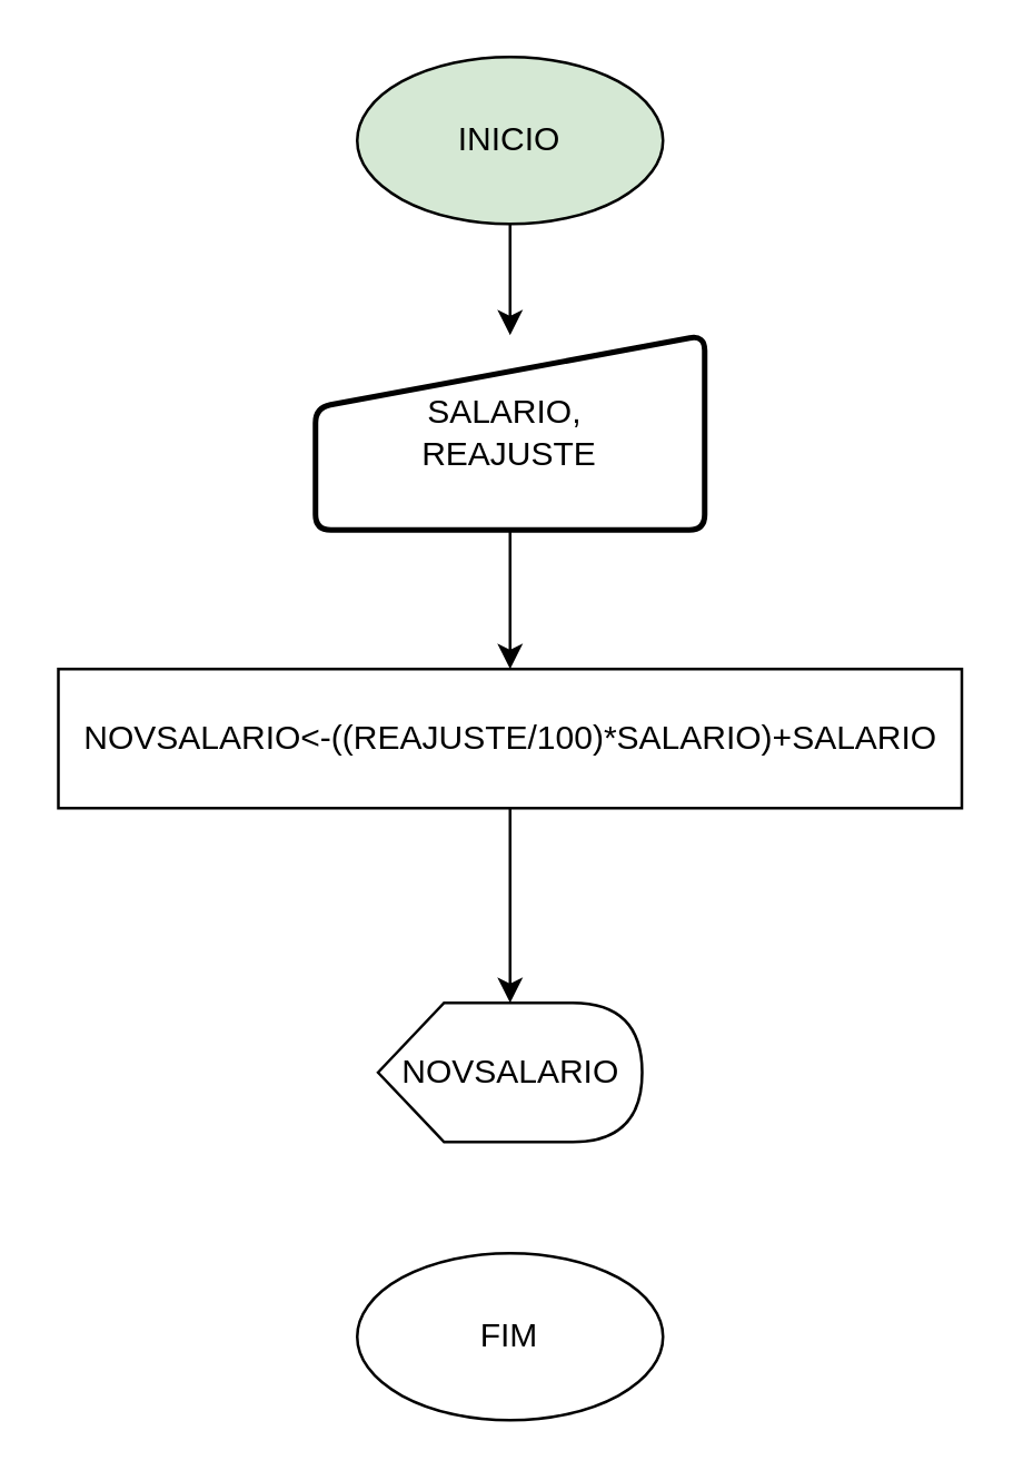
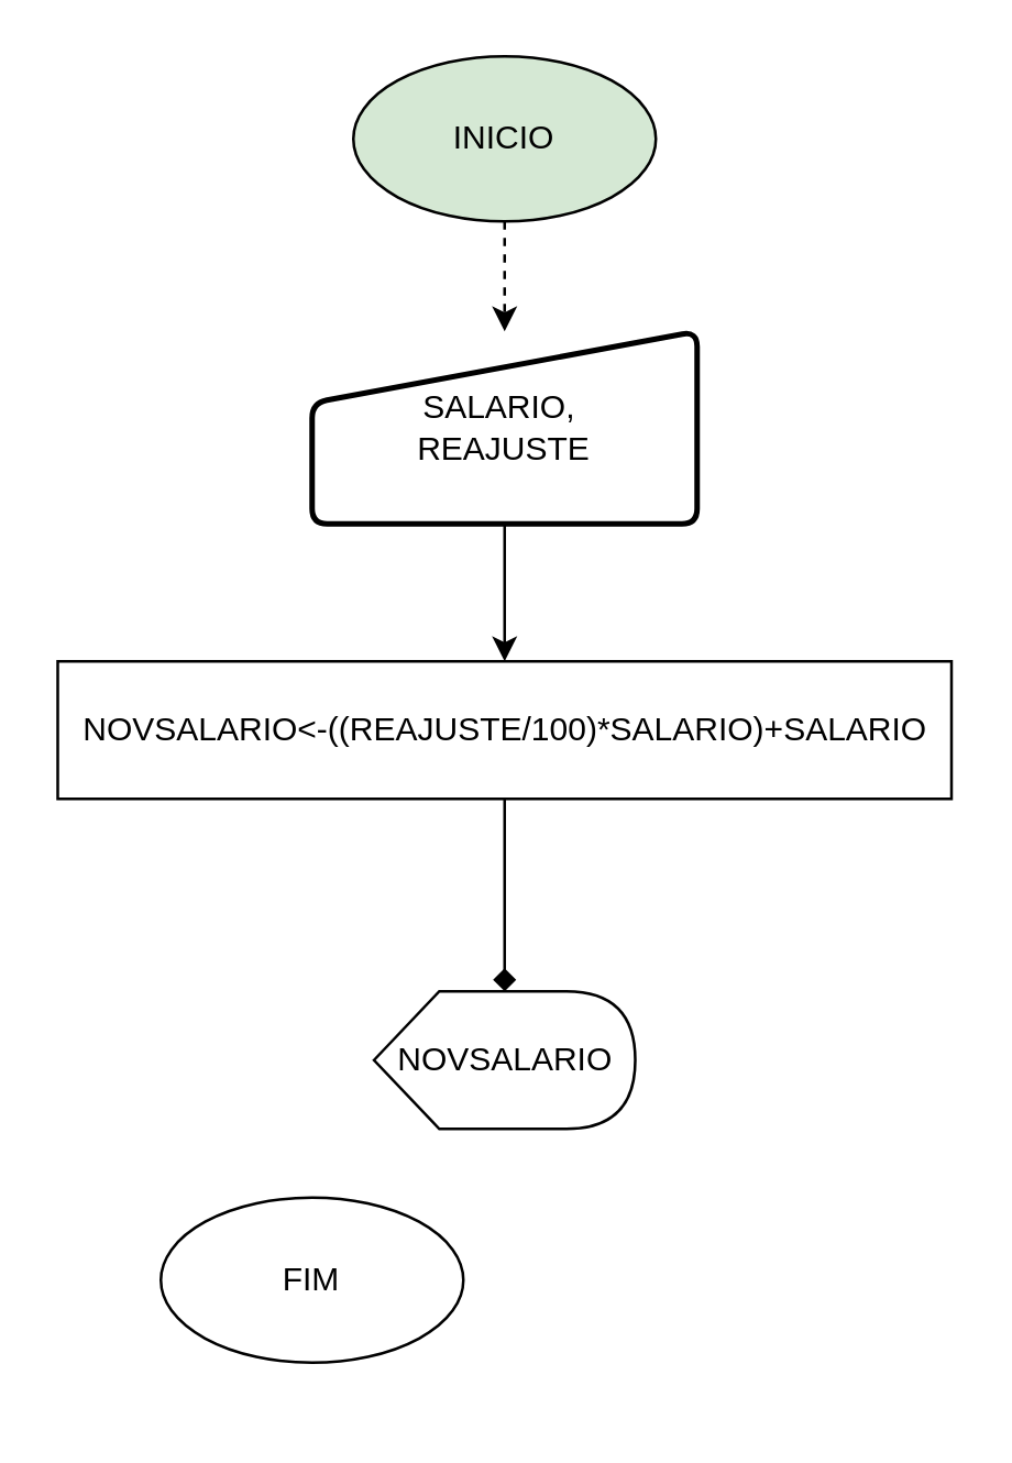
  <mxCell id="0" />
  <mxCell id="1" parent="0" />
- <mxCell id="2" value="" style="edgeStyle=orthogonalEdgeStyle;rounded=0;orthogonalLoop=1;jettySize=auto;html=1;" edge="1" parent="1" source="3" target="9"><mxGeometry relative="1" as="geometry" /></mxCell>
+ <mxCell id="2" value="" style="edgeStyle=orthogonalEdgeStyle;rounded=0;orthogonalLoop=1;jettySize=auto;html=1;dashed=1;" edge="1" parent="1" source="3" target="9"><mxGeometry relative="1" as="geometry" /></mxCell>
  <mxCell id="3" value="INICIO" style="ellipse;whiteSpace=wrap;html=1;fillColor=#d5e8d4;" parent="1" vertex="1"><mxGeometry x="128" y="20" width="110" height="60" as="geometry" /></mxCell>
- <mxCell id="4" value="FIM" style="ellipse;whiteSpace=wrap;html=1;" parent="1" vertex="1"><mxGeometry x="128" y="450" width="110" height="60" as="geometry" /></mxCell>
- <mxCell id="5" value="" style="edgeStyle=none;rounded=0;orthogonalLoop=1;jettySize=auto;html=1;" parent="1" source="6" target="7" edge="1"><mxGeometry relative="1" as="geometry" /></mxCell>
+ <mxCell id="4" value="FIM" style="ellipse;whiteSpace=wrap;html=1;" parent="1" vertex="1"><mxGeometry x="58" y="435" width="110" height="60" as="geometry" /></mxCell>
+ <mxCell id="5" value="" style="edgeStyle=none;rounded=0;orthogonalLoop=1;jettySize=auto;html=1;endArrow=diamond;" parent="1" source="6" target="7" edge="1"><mxGeometry relative="1" as="geometry" /></mxCell>
  <mxCell id="6" value="NOVSALARIO&amp;lt;-((REAJUSTE/100)*SALARIO)+SALARIO" style="whiteSpace=wrap;html=1;" parent="1" vertex="1"><mxGeometry x="20.5" y="240" width="325" height="50" as="geometry" /></mxCell>
  <mxCell id="7" value="NOVSALARIO" style="shape=display;whiteSpace=wrap;html=1;" parent="1" vertex="1"><mxGeometry x="135.5" y="360" width="95" height="50" as="geometry" /></mxCell>
  <mxCell id="8" value="" style="edgeStyle=orthogonalEdgeStyle;rounded=0;orthogonalLoop=1;jettySize=auto;html=1;" edge="1" parent="1" source="9" target="6"><mxGeometry relative="1" as="geometry" /></mxCell>
  <mxCell id="9" value="&lt;span&gt;SALARIO,&amp;nbsp;&lt;/span&gt;&lt;br&gt;&lt;span&gt;REAJUSTE&lt;/span&gt;" style="html=1;strokeWidth=2;shape=manualInput;whiteSpace=wrap;rounded=1;size=26;arcSize=11;" vertex="1" parent="1"><mxGeometry x="113" y="120" width="140" height="70" as="geometry" /></mxCell>
